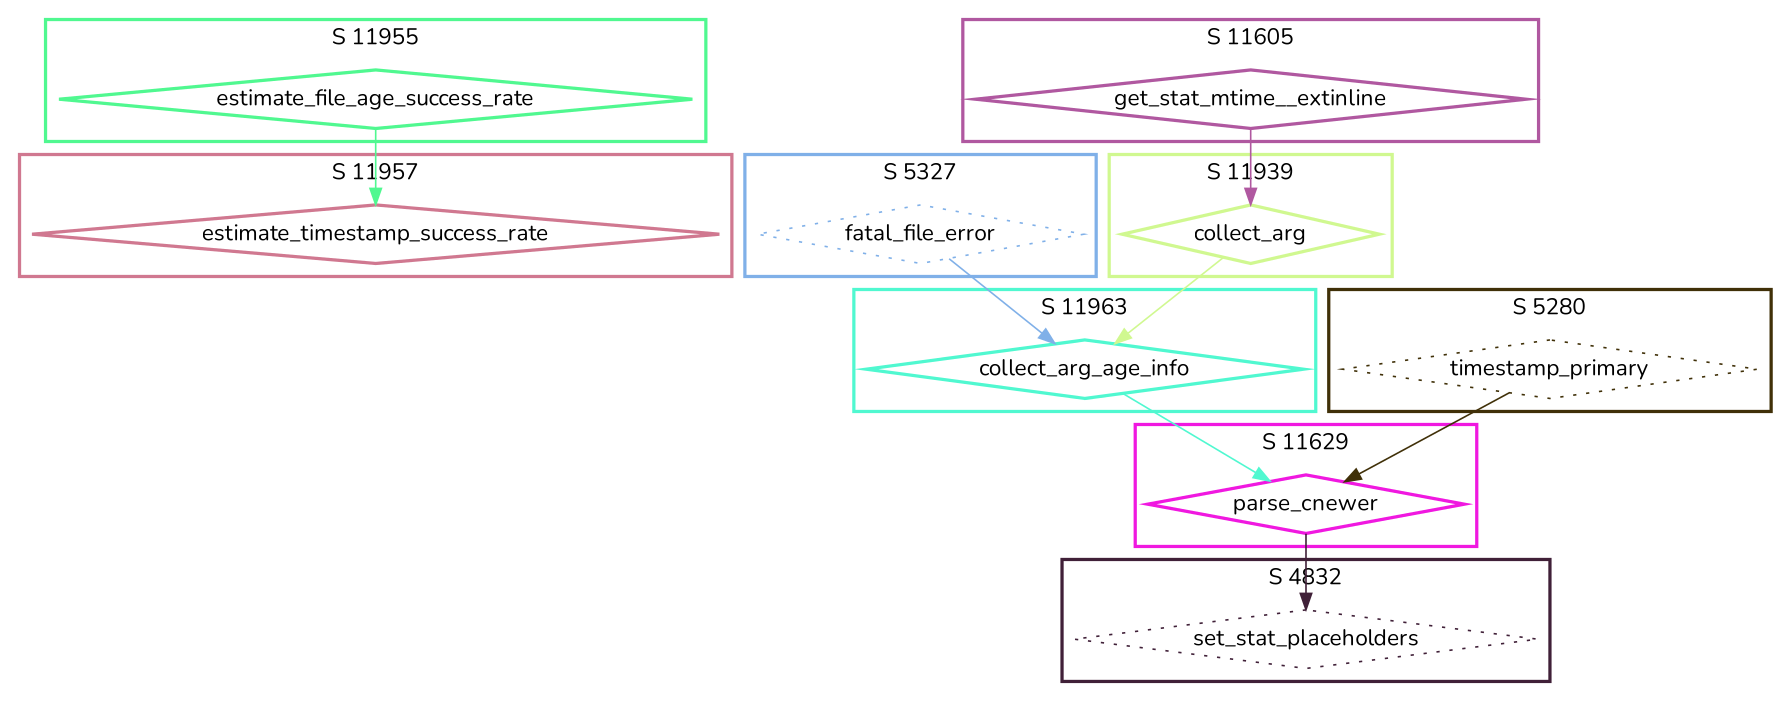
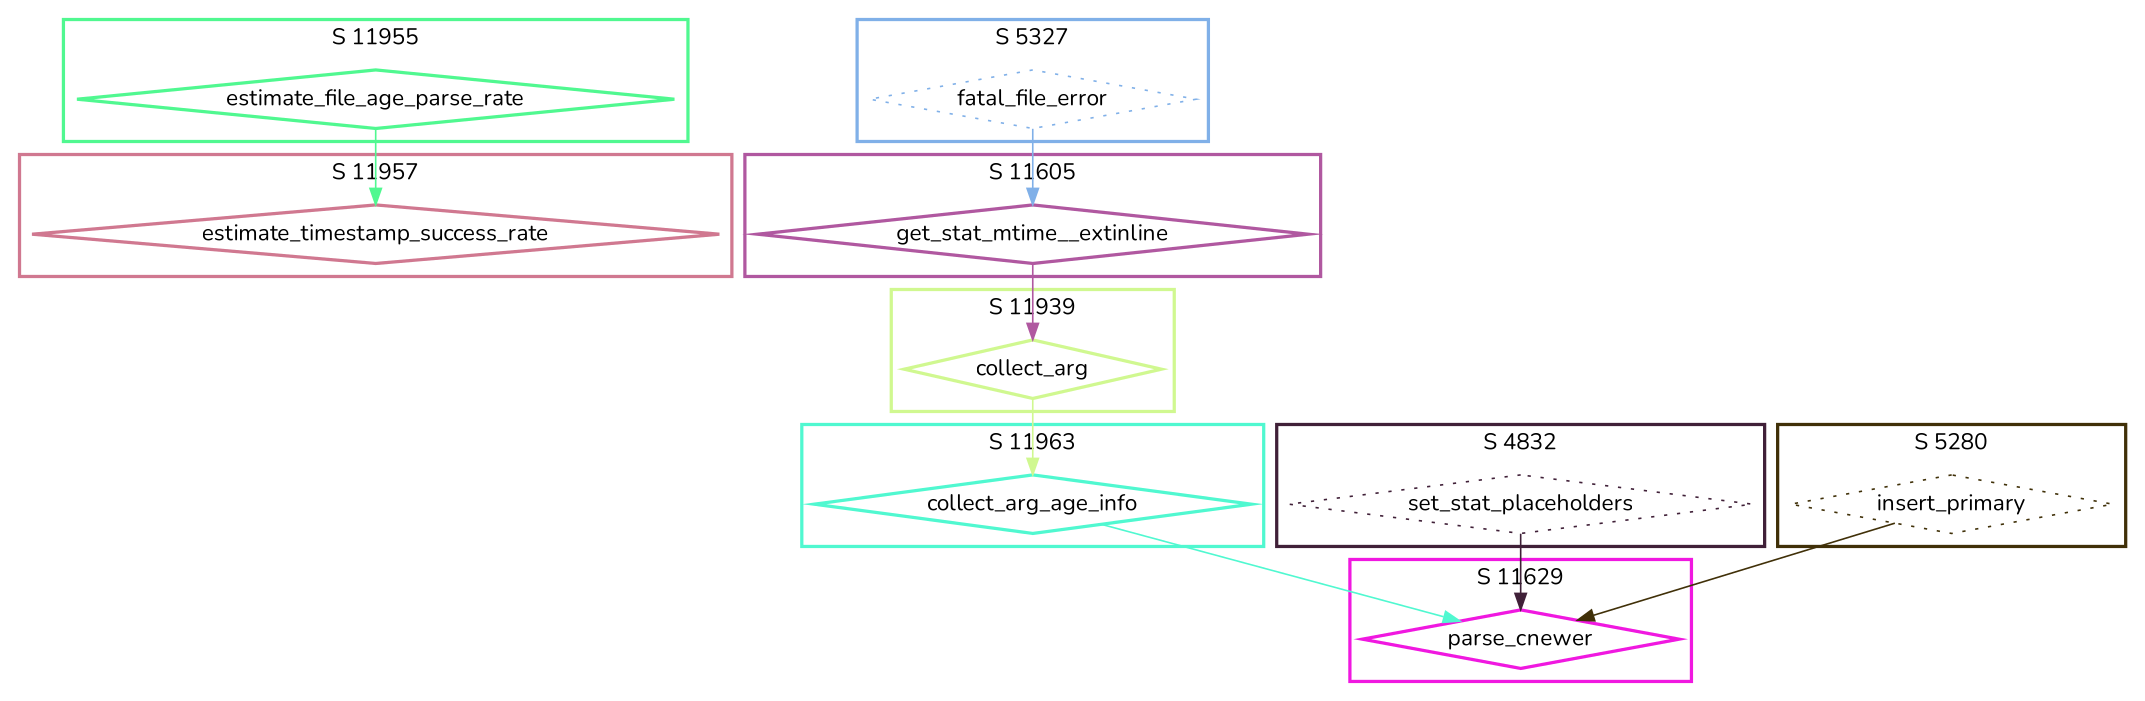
  digraph {
    fontname=Nunito
    node [fontname=Nunito shape=diamond style=bold]
    edge [fontname=Nunito]
-   n1 [color="#50F890" label=estimate_file_age_success_rate]
+   n1 [color="#50F890" label=estimate_file_age_parse_rate]
    n2 [color="#80B0E8" label=fatal_file_error style=dotted]
    n3 [color="#402038" label=set_stat_placeholders style=dotted]
    n4 [color="#D07890" label=estimate_timestamp_success_rate]
    n5 [color="#50F8D0" label=collect_arg_age_info]
    n6 [color="#D0F890" label=collect_arg]
    n7 [color="#F018E0" label=parse_cnewer]
    n8 [color="#B058A0" label=get_stat_mtime__extinline]
-   n9 [color="#403008" label=timestamp_primary style=dotted]
+   n9 [color="#403008" label=insert_primary style=dotted]
    subgraph cluster_1 {
      color="#50F890"
      label="S 11955"
      style=bold
      n1
    }
    subgraph cluster_2 {
      color="#80B0E8"
      label="S 5327"
      style=bold
      n2
    }
    subgraph cluster_3 {
      color="#402038"
      label="S 4832"
      style=bold
      n3
    }
    subgraph cluster_4 {
      color="#D07890"
      label="S 11957"
      style=bold
      n4
    }
    subgraph cluster_5 {
      color="#50F8D0"
      label="S 11963"
      style=bold
      n5
    }
    subgraph cluster_6 {
      color="#D0F890"
      label="S 11939"
      style=bold
      n6
    }
    subgraph cluster_7 {
      color="#F018E0"
      label="S 11629"
      style=bold
      n7
    }
    subgraph cluster_8 {
      color="#B058A0"
      label="S 11605"
      style=bold
      n8
    }
    subgraph cluster_9 {
      color="#403008"
      label="S 5280"
      style=bold
      n9
    }
    n1 -> n4 [color="#50F890"]
-   n2 -> n5 [color="#80B0E8"]
-   n7 -> n3 [color="#402038"]
+   n2 -> n8 [color="#80B0E8"]
+   n3 -> n7 [color="#402038"]
    n5 -> n7 [color="#50F8D0"]
    n6 -> n5 [color="#D0F890"]
    n8 -> n6 [color="#B058A0"]
    n9 -> n7 [color="#403008"]
  }
